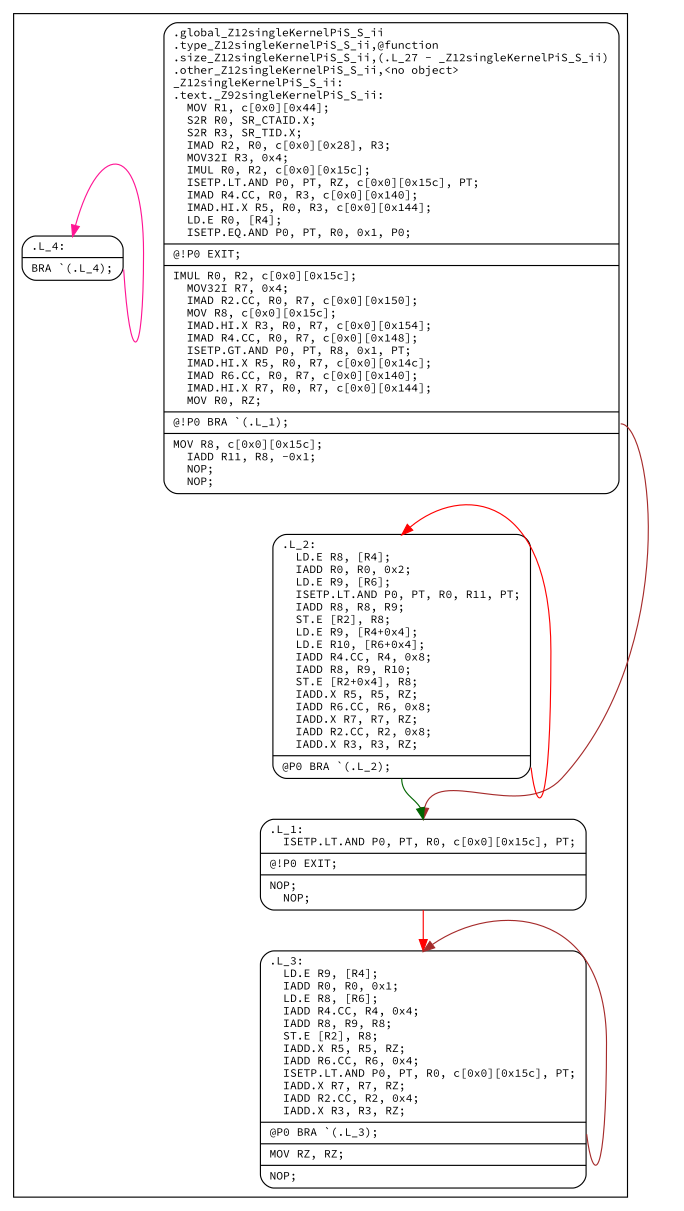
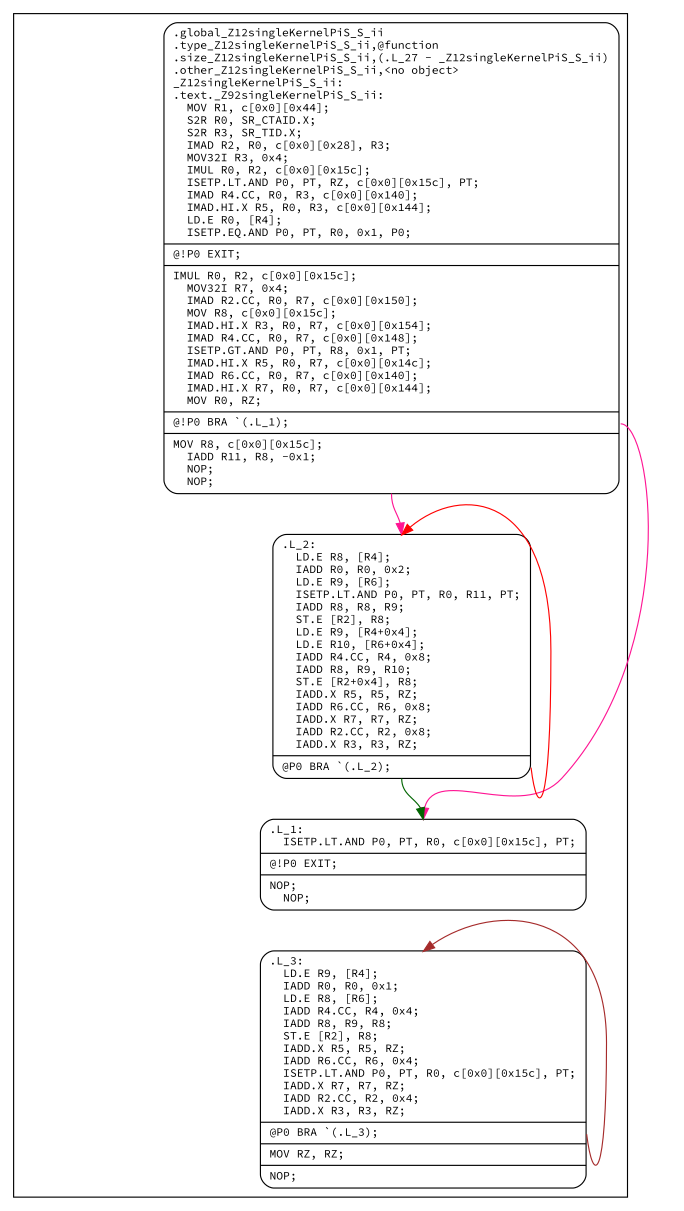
  digraph {
    fontname="Source Code Pro"
    node [fontname="Source Code Pro" fontsize=10 shape=Mrecord]
    edge [color=brown fontname="Source Code Pro" headport="entry:n" style=solid tailport="exit0:e"]
    n1 [label="{<entry>	.global		_Z12singleKernelPiS_S_ii\l	.type		_Z12singleKernelPiS_S_ii,@function\l	.size		_Z12singleKernelPiS_S_ii,(.L_27\ -\ _Z12singleKernelPiS_S_ii)\l	.other		_Z12singleKernelPiS_S_ii,\<no\ object\>\l_Z12singleKernelPiS_S_ii:\l.text._Z92singleKernelPiS_S_ii:\l\ \ MOV\ R1,\ c\[0x0\]\[0x44\];\l\ \ S2R\ R0,\ SR_CTAID.X;\l\ \ S2R\ R3,\ SR_TID.X;\l\ \ IMAD\ R2,\ R0,\ c\[0x0\]\[0x28\],\ R3;\l\ \ MOV32I\ R3,\ 0x4;\l\ \ IMUL\ R0,\ R2,\ c\[0x0\]\[0x15c\];\l\ \ ISETP.LT.AND\ P0,\ PT,\ RZ,\ c\[0x0\]\[0x15c\],\ PT;\l\ \ IMAD\ R4.CC,\ R0,\ R3,\ c\[0x0\]\[0x140\];\l\ \ IMAD.HI.X\ R5,\ R0,\ R3,\ c\[0x0\]\[0x144\];\l\ \ LD.E\ R0,\ \[R4\];\l\ \ ISETP.EQ.AND\ P0,\ PT,\ R0,\ 0x1,\ P0;\l|<exit0>\ \ @!P0\ EXIT;\l|<exitpost0>\ \ IMUL\ R0,\ R2,\ c\[0x0\]\[0x15c\];\l\ \ MOV32I\ R7,\ 0x4;\l\ \ IMAD\ R2.CC,\ R0,\ R7,\ c\[0x0\]\[0x150\];\l\ \ MOV\ R8,\ c\[0x0\]\[0x15c\];\l\ \ IMAD.HI.X\ R3,\ R0,\ R7,\ c\[0x0\]\[0x154\];\l\ \ IMAD\ R4.CC,\ R0,\ R7,\ c\[0x0\]\[0x148\];\l\ \ ISETP.GT.AND\ P0,\ PT,\ R8,\ 0x1,\ PT;\l\ \ IMAD.HI.X\ R5,\ R0,\ R7,\ c\[0x0\]\[0x14c\];\l\ \ IMAD\ R6.CC,\ R0,\ R7,\ c\[0x0\]\[0x140\];\l\ \ IMAD.HI.X\ R7,\ R0,\ R7,\ c\[0x0\]\[0x144\];\l\ \ MOV\ R0,\ RZ;\l|<exit1>\ \ @!P0\ BRA\ `(.L_1);\l|<exitpost1>\ \ MOV\ R8,\ c\[0x0\]\[0x15c\];\l\ \ IADD\ R11,\ R8,\ -0x1;\l\ \ NOP;\l\ \ NOP;\l}"]
    n2 [label="{<entry>.L_1:\l\ \ ISETP.LT.AND\ P0,\ PT,\ R0,\ c\[0x0\]\[0x15c\],\ PT;\l|<exit0>\ \ @!P0\ EXIT;\l|<exitpost0>\ \ NOP;\l\ \ NOP;\l}"]
    n3 [label="{<entry>.L_2:\l\ \ LD.E\ R8,\ \[R4\];\l\ \ IADD\ R0,\ R0,\ 0x2;\l\ \ LD.E\ R9,\ \[R6\];\l\ \ ISETP.LT.AND\ P0,\ PT,\ R0,\ R11,\ PT;\l\ \ IADD\ R8,\ R8,\ R9;\l\ \ ST.E\ \[R2\],\ R8;\l\ \ LD.E\ R9,\ \[R4+0x4\];\l\ \ LD.E\ R10,\ \[R6+0x4\];\l\ \ IADD\ R4.CC,\ R4,\ 0x8;\l\ \ IADD\ R8,\ R9,\ R10;\l\ \ ST.E\ \[R2+0x4\],\ R8;\l\ \ IADD.X\ R5,\ R5,\ RZ;\l\ \ IADD\ R6.CC,\ R6,\ 0x8;\l\ \ IADD.X\ R7,\ R7,\ RZ;\l\ \ IADD\ R2.CC,\ R2,\ 0x8;\l\ \ IADD.X\ R3,\ R3,\ RZ;\l|<exit0>\ \ @P0\ BRA\ `(.L_2);\l}"]
    n4 [label="{<entry>.L_3:\l\ \ LD.E\ R9,\ \[R4\];\l\ \ IADD\ R0,\ R0,\ 0x1;\l\ \ LD.E\ R8,\ \[R6\];\l\ \ IADD\ R4.CC,\ R4,\ 0x4;\l\ \ IADD\ R8,\ R9,\ R8;\l\ \ ST.E\ \[R2\],\ R8;\l\ \ IADD.X\ R5,\ R5,\ RZ;\l\ \ IADD\ R6.CC,\ R6,\ 0x4;\l\ \ ISETP.LT.AND\ P0,\ PT,\ R0,\ c\[0x0\]\[0x15c\],\ PT;\l\ \ IADD.X\ R7,\ R7,\ RZ;\l\ \ IADD\ R2.CC,\ R2,\ 0x4;\l\ \ IADD.X\ R3,\ R3,\ RZ;\l|<exit0>\ \ @P0\ BRA\ `(.L_3);\l|<exitpost0>\ \ MOV\ RZ,\ RZ;\l|<exit1>\ \ NOP;\l}"]
-   n5 [label="{<entry>.L_4:\l|<exit0>\ \ BRA\ `(.L_4);\l}"]
    subgraph cluster_1 {
      n1
      n2
      n3
      n4
-     n5
    }
-   n1 -> n2 [tailport="exit1:e"]
-   n2 -> n4 [color=red tailport="exitpost0:s"]
+   n1 -> n2 [color=deeppink tailport="exit1:e"]
+   n1 -> n3 [color=deeppink tailport="exitpost1:s"]
    n3 -> n2 [color=darkgreen tailport="exit0:s"]
    n3 -> n3 [color=red]
    n4 -> n4
-   n5 -> n5 [color=deeppink]
  }
